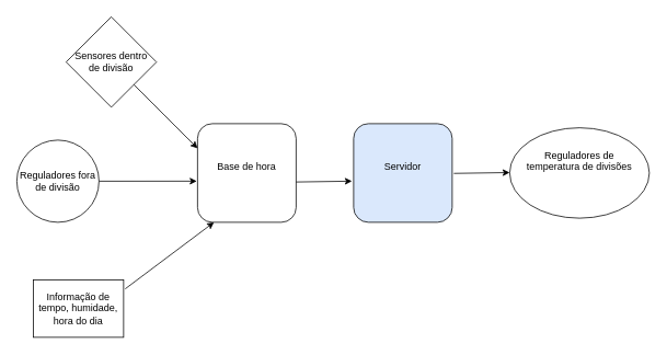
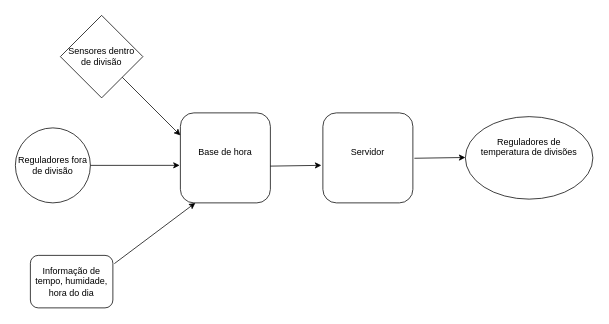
  <mxCell id="0" />
  <mxCell id="1" parent="0" />
  <mxCell id="2" value="&lt;div&gt;Reguladores fora &lt;br&gt;&lt;/div&gt;&lt;div&gt;de divisão&lt;/div&gt;" style="ellipse;whiteSpace=wrap;html=1;aspect=fixed;" vertex="1" parent="1"><mxGeometry x="20" y="170" width="100" height="100" as="geometry" /></mxCell>
- <mxCell id="3" value="Informação de &lt;br&gt;&lt;div&gt;tempo, humidade, hora do dia&lt;/div&gt;" style="whiteSpace=wrap;html=1;rounded=0;" vertex="1" parent="1"><mxGeometry x="40" y="340" width="110" height="70" as="geometry" /></mxCell>
- <mxCell id="4" value="&lt;div&gt;Servidor&lt;/div&gt;&lt;div&gt;&lt;br&gt;&lt;/div&gt;" style="rounded=1;whiteSpace=wrap;html=1;fillColor=#dae8fc;" vertex="1" parent="1"><mxGeometry x="430" y="150" width="120" height="120" as="geometry" /></mxCell>
+ <mxCell id="3" value="Informação de &lt;br&gt;&lt;div&gt;tempo, humidade, hora do dia&lt;/div&gt;" style="rounded=1;whiteSpace=wrap;html=1;" vertex="1" parent="1"><mxGeometry x="40" y="340" width="110" height="70" as="geometry" /></mxCell>
+ <mxCell id="4" value="&lt;div&gt;Servidor&lt;/div&gt;&lt;div&gt;&lt;br&gt;&lt;/div&gt;" style="rounded=1;whiteSpace=wrap;html=1;" vertex="1" parent="1"><mxGeometry x="430" y="150" width="120" height="120" as="geometry" /></mxCell>
  <mxCell id="5" value="&lt;div&gt;Base de hora&lt;/div&gt;&lt;div&gt;&lt;br&gt;&lt;/div&gt;" style="rounded=1;whiteSpace=wrap;html=1;" vertex="1" parent="1"><mxGeometry x="240" y="150" width="120" height="120" as="geometry" /></mxCell>
  <mxCell id="6" value="&lt;div&gt;Sensores dentro&lt;/div&gt;&lt;div&gt;de divisão&lt;/div&gt;" style="rhombus;whiteSpace=wrap;html=1;" vertex="1" parent="1"><mxGeometry x="80" y="20" width="110" height="110" as="geometry" /></mxCell>
  <mxCell id="7" value="&lt;div&gt;Reguladores de &lt;br&gt;&lt;/div&gt;&lt;div&gt;temperatura de divisões&lt;/div&gt;&lt;div&gt;&lt;br&gt;&lt;/div&gt;&lt;div&gt;&lt;br&gt;&lt;/div&gt;" style="ellipse;whiteSpace=wrap;html=1;" vertex="1" parent="1"><mxGeometry x="620" y="155" width="170" height="110" as="geometry" /></mxCell>
  <mxCell id="8" value="" style="endArrow=classic;html=1;rounded=0;entryX=0;entryY=0.25;entryDx=0;entryDy=0;exitX=1;exitY=1;exitDx=0;exitDy=0;" edge="1" parent="1" source="6" target="5"><mxGeometry width="50" height="50" relative="1" as="geometry"><mxPoint x="160" y="120" as="sourcePoint" /><mxPoint x="210" y="70" as="targetPoint" /></mxGeometry></mxCell>
  <mxCell id="9" value="" style="endArrow=classic;html=1;rounded=0;entryX=-0.008;entryY=0.583;entryDx=0;entryDy=0;exitX=1;exitY=1;exitDx=0;exitDy=0;entryPerimeter=0;" edge="1" parent="1" target="5"><mxGeometry width="50" height="50" relative="1" as="geometry"><mxPoint x="120" y="220" as="sourcePoint" /><mxPoint x="197.5" y="287.5" as="targetPoint" /></mxGeometry></mxCell>
  <mxCell id="10" value="" style="endArrow=classic;html=1;rounded=0;exitX=1.018;exitY=0.157;exitDx=0;exitDy=0;exitPerimeter=0;" edge="1" parent="1" source="3"><mxGeometry width="50" height="50" relative="1" as="geometry"><mxPoint x="200" y="334.54" as="sourcePoint" /><mxPoint x="260" y="270" as="targetPoint" /></mxGeometry></mxCell>
  <mxCell id="11" value="" style="endArrow=classic;html=1;rounded=0;exitX=1.018;exitY=0.157;exitDx=0;exitDy=0;exitPerimeter=0;entryX=-0.017;entryY=0.583;entryDx=0;entryDy=0;entryPerimeter=0;" edge="1" parent="1" target="4"><mxGeometry width="50" height="50" relative="1" as="geometry"><mxPoint x="360" y="220.99" as="sourcePoint" /><mxPoint x="468.02" y="140" as="targetPoint" /></mxGeometry></mxCell>
  <mxCell id="12" value="" style="endArrow=classic;html=1;rounded=0;exitX=1.018;exitY=0.157;exitDx=0;exitDy=0;exitPerimeter=0;entryX=-0.017;entryY=0.583;entryDx=0;entryDy=0;entryPerimeter=0;" edge="1" parent="1"><mxGeometry width="50" height="50" relative="1" as="geometry"><mxPoint x="552.04" y="210.51" as="sourcePoint" /><mxPoint x="620" y="209.48" as="targetPoint" /></mxGeometry></mxCell>
